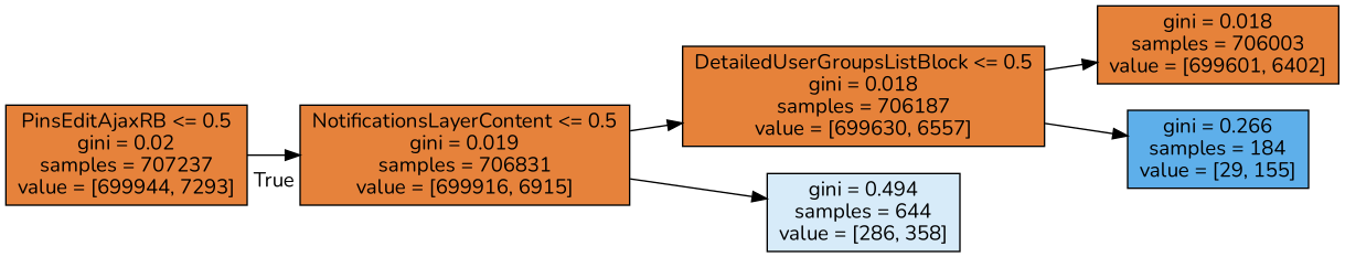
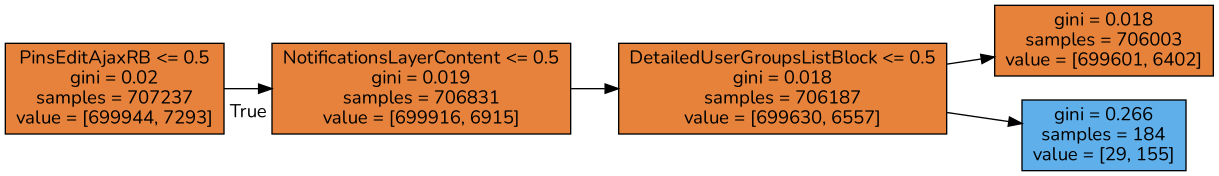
  digraph {
    fontname=Nunito
    rankdir=LR
    node [color=black fillcolor="#e58139fc" fontname=Nunito shape=box style=filled]
    edge [fontname=Nunito]
    n1 [label="PinsEditAjaxRB <= 0.5\ngini = 0.02\nsamples = 707237\nvalue = [699944, 7293]"]
    n2 [label="NotificationsLayerContent <= 0.5\ngini = 0.019\nsamples = 706831\nvalue = [699916, 6915]"]
    n3 [fillcolor="#e58139fd" label="DetailedUserGroupsListBlock <= 0.5\ngini = 0.018\nsamples = 706187\nvalue = [699630, 6557]"]
-   n4 [fillcolor="#399de533" label="gini = 0.494\nsamples = 644\nvalue = [286, 358]"]
    n5 [fillcolor="#e58139fd" label="gini = 0.018\nsamples = 706003\nvalue = [699601, 6402]"]
    n6 [fillcolor="#399de5cf" label="gini = 0.266\nsamples = 184\nvalue = [29, 155]"]
    n1 -> n2 [headlabel=True labelangle=45 labeldistance=2.5]
    n2 -> n3
-   n2 -> n4
    n3 -> n5
    n3 -> n6
  }
